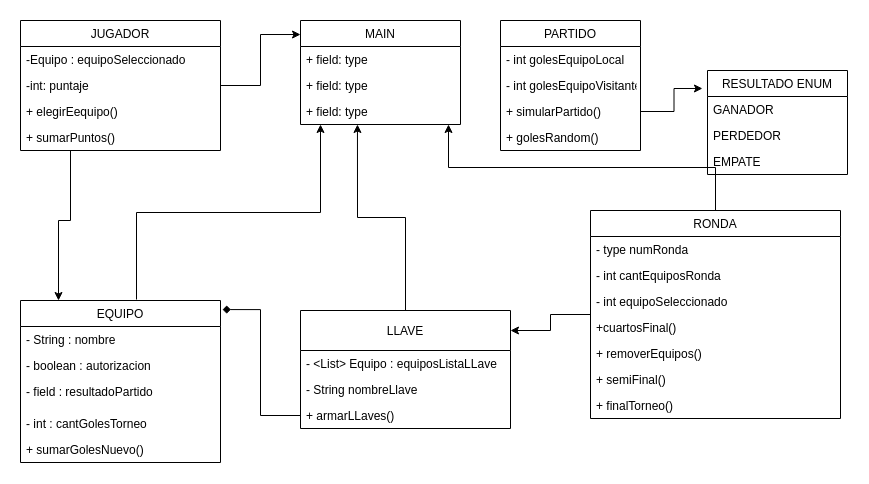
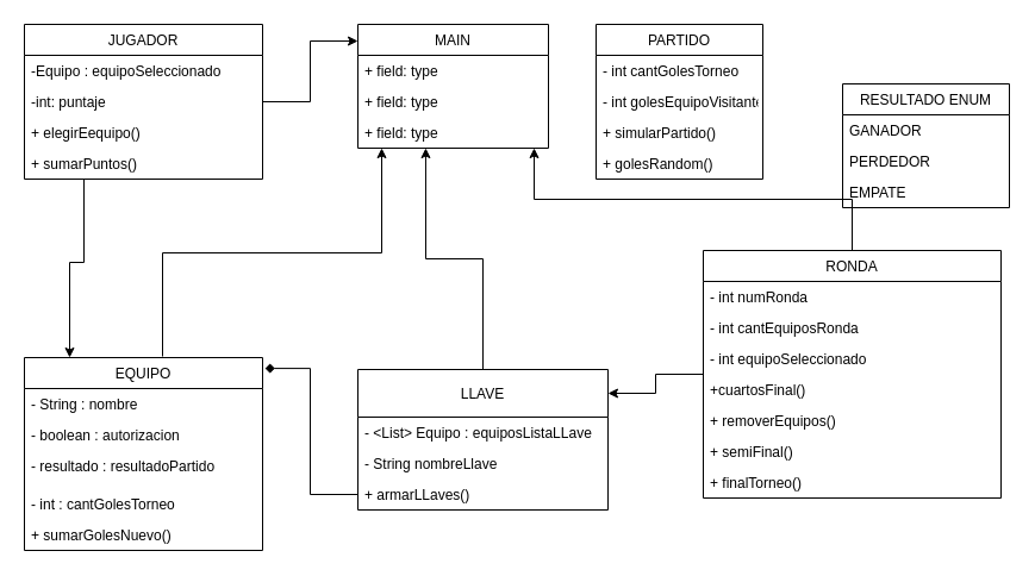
  <mxCell id="0" />
  <mxCell id="1" parent="0" />
  <mxCell id="2" value="PARTIDO" style="swimlane;fontStyle=0;childLayout=stackLayout;horizontal=1;startSize=26;fillColor=none;horizontalStack=0;resizeParent=1;resizeParentMax=0;resizeLast=0;collapsible=1;marginBottom=0;" parent="1" vertex="1"><mxGeometry x="500" width="140" height="130" as="geometry" y="20" /></mxCell>
- <mxCell id="3" value="- int golesEquipoLocal" style="text;strokeColor=none;fillColor=none;align=left;verticalAlign=top;spacingLeft=4;spacingRight=4;overflow=hidden;rotatable=0;points=[[0,0.5],[1,0.5]];portConstraint=eastwest;" parent="2" vertex="1"><mxGeometry y="26" width="140" height="26" as="geometry" /></mxCell>
+ <mxCell id="3" value="- int cantGolesTorneo" style="text;strokeColor=none;fillColor=none;align=left;verticalAlign=top;spacingLeft=4;spacingRight=4;overflow=hidden;rotatable=0;points=[[0,0.5],[1,0.5]];portConstraint=eastwest;" parent="2" vertex="1"><mxGeometry y="26" width="140" height="26" as="geometry" /></mxCell>
  <mxCell id="4" value="- int golesEquipoVisitante" style="text;strokeColor=none;fillColor=none;align=left;verticalAlign=top;spacingLeft=4;spacingRight=4;overflow=hidden;rotatable=0;points=[[0,0.5],[1,0.5]];portConstraint=eastwest;" parent="2" vertex="1"><mxGeometry y="52" width="140" height="26" as="geometry" /></mxCell>
  <mxCell id="5" value="+ simularPartido()" style="text;strokeColor=none;fillColor=none;align=left;verticalAlign=top;spacingLeft=4;spacingRight=4;overflow=hidden;rotatable=0;points=[[0,0.5],[1,0.5]];portConstraint=eastwest;" parent="2" vertex="1"><mxGeometry y="78" width="140" height="26" as="geometry" /></mxCell>
  <mxCell id="6" value="+ golesRandom()" style="text;strokeColor=none;fillColor=none;align=left;verticalAlign=top;spacingLeft=4;spacingRight=4;overflow=hidden;rotatable=0;points=[[0,0.5],[1,0.5]];portConstraint=eastwest;" parent="2" vertex="1"><mxGeometry y="104" width="140" height="26" as="geometry" /></mxCell>
  <mxCell id="7" value="MAIN" style="swimlane;fontStyle=0;childLayout=stackLayout;horizontal=1;startSize=26;fillColor=none;horizontalStack=0;resizeParent=1;resizeParentMax=0;resizeLast=0;collapsible=1;marginBottom=0;" parent="1" vertex="1"><mxGeometry x="300" width="160" height="104" as="geometry" y="20" /></mxCell>
  <mxCell id="8" value="+ field: type" style="text;strokeColor=none;fillColor=none;align=left;verticalAlign=top;spacingLeft=4;spacingRight=4;overflow=hidden;rotatable=0;points=[[0,0.5],[1,0.5]];portConstraint=eastwest;" parent="7" vertex="1"><mxGeometry y="26" width="160" height="26" as="geometry" /></mxCell>
  <mxCell id="9" value="+ field: type" style="text;strokeColor=none;fillColor=none;align=left;verticalAlign=top;spacingLeft=4;spacingRight=4;overflow=hidden;rotatable=0;points=[[0,0.5],[1,0.5]];portConstraint=eastwest;" parent="7" vertex="1"><mxGeometry y="52" width="160" height="26" as="geometry" /></mxCell>
  <mxCell id="10" value="+ field: type" style="text;strokeColor=none;fillColor=none;align=left;verticalAlign=top;spacingLeft=4;spacingRight=4;overflow=hidden;rotatable=0;points=[[0,0.5],[1,0.5]];portConstraint=eastwest;" parent="7" vertex="1"><mxGeometry y="78" width="160" height="26" as="geometry" /></mxCell>
  <mxCell id="11" style="edgeStyle=orthogonalEdgeStyle;rounded=0;orthogonalLoop=1;jettySize=auto;html=1;entryX=0.356;entryY=1;entryDx=0;entryDy=0;entryPerimeter=0;" parent="1" source="12" target="10" edge="1"><mxGeometry relative="1" as="geometry" /></mxCell>
  <mxCell id="12" value="LLAVE" style="swimlane;fontStyle=0;childLayout=stackLayout;horizontal=1;startSize=40;fillColor=none;horizontalStack=0;resizeParent=1;resizeParentMax=0;resizeLast=0;collapsible=1;marginBottom=0;" parent="1" vertex="1"><mxGeometry x="300" y="310" width="210" height="118" as="geometry" /></mxCell>
  <mxCell id="13" value="- &lt;List&gt; Equipo : equiposListaLLave" style="text;strokeColor=none;fillColor=none;align=left;verticalAlign=top;spacingLeft=4;spacingRight=4;overflow=hidden;rotatable=0;points=[[0,0.5],[1,0.5]];portConstraint=eastwest;" parent="12" vertex="1"><mxGeometry y="40" width="210" height="26" as="geometry" /></mxCell>
  <mxCell id="14" value="- String nombreLlave" style="text;strokeColor=none;fillColor=none;align=left;verticalAlign=top;spacingLeft=4;spacingRight=4;overflow=hidden;rotatable=0;points=[[0,0.5],[1,0.5]];portConstraint=eastwest;" parent="12" vertex="1"><mxGeometry y="66" width="210" height="26" as="geometry" /></mxCell>
  <mxCell id="15" value="+ armarLLaves()" style="text;strokeColor=none;fillColor=none;align=left;verticalAlign=top;spacingLeft=4;spacingRight=4;overflow=hidden;rotatable=0;points=[[0,0.5],[1,0.5]];portConstraint=eastwest;" parent="12" vertex="1"><mxGeometry y="92" width="210" height="26" as="geometry" /></mxCell>
  <mxCell id="16" style="edgeStyle=orthogonalEdgeStyle;rounded=0;orthogonalLoop=1;jettySize=auto;html=1;entryX=0.925;entryY=1;entryDx=0;entryDy=0;entryPerimeter=0;" parent="1" source="18" target="10" edge="1"><mxGeometry relative="1" as="geometry" /></mxCell>
  <mxCell id="17" value="" style="edgeStyle=orthogonalEdgeStyle;rounded=0;orthogonalLoop=1;jettySize=auto;html=1;" edge="1" parent="1" source="18" target="12"><mxGeometry relative="1" as="geometry"><mxPoint x="510" y="330" as="targetPoint" /><Array as="points"><mxPoint x="550" y="314" /><mxPoint x="550" y="330" /></Array></mxGeometry></mxCell>
  <mxCell id="18" value="RONDA" style="swimlane;fontStyle=0;childLayout=stackLayout;horizontal=1;startSize=26;fillColor=none;horizontalStack=0;resizeParent=1;resizeParentMax=0;resizeLast=0;collapsible=1;marginBottom=0;" parent="1" vertex="1"><mxGeometry x="590" y="210" width="250" height="208" as="geometry" /></mxCell>
- <mxCell id="19" value="- type numRonda" style="text;strokeColor=none;fillColor=none;align=left;verticalAlign=top;spacingLeft=4;spacingRight=4;overflow=hidden;rotatable=0;points=[[0,0.5],[1,0.5]];portConstraint=eastwest;" parent="18" vertex="1"><mxGeometry y="26" width="250" height="26" as="geometry" /></mxCell>
+ <mxCell id="19" value="- int numRonda" style="text;strokeColor=none;fillColor=none;align=left;verticalAlign=top;spacingLeft=4;spacingRight=4;overflow=hidden;rotatable=0;points=[[0,0.5],[1,0.5]];portConstraint=eastwest;" parent="18" vertex="1"><mxGeometry y="26" width="250" height="26" as="geometry" /></mxCell>
  <mxCell id="20" value="- int cantEquiposRonda" style="text;strokeColor=none;fillColor=none;align=left;verticalAlign=top;spacingLeft=4;spacingRight=4;overflow=hidden;rotatable=0;points=[[0,0.5],[1,0.5]];portConstraint=eastwest;" parent="18" vertex="1"><mxGeometry y="52" width="250" height="26" as="geometry" /></mxCell>
  <mxCell id="21" value="- int equipoSeleccionado" style="text;strokeColor=none;fillColor=none;align=left;verticalAlign=top;spacingLeft=4;spacingRight=4;overflow=hidden;rotatable=0;points=[[0,0.5],[1,0.5]];portConstraint=eastwest;" parent="18" vertex="1"><mxGeometry y="78" width="250" height="26" as="geometry" /></mxCell>
  <mxCell id="22" value="+cuartosFinal()" style="text;strokeColor=none;fillColor=none;align=left;verticalAlign=top;spacingLeft=4;spacingRight=4;overflow=hidden;rotatable=0;points=[[0,0.5],[1,0.5]];portConstraint=eastwest;" parent="18" vertex="1"><mxGeometry y="104" width="250" height="26" as="geometry" /></mxCell>
  <mxCell id="23" value="+ removerEquipos()" style="text;strokeColor=none;fillColor=none;align=left;verticalAlign=top;spacingLeft=4;spacingRight=4;overflow=hidden;rotatable=0;points=[[0,0.5],[1,0.5]];portConstraint=eastwest;" parent="18" vertex="1"><mxGeometry y="130" width="250" height="26" as="geometry" /></mxCell>
  <mxCell id="24" value="+ semiFinal()" style="text;strokeColor=none;fillColor=none;align=left;verticalAlign=top;spacingLeft=4;spacingRight=4;overflow=hidden;rotatable=0;points=[[0,0.5],[1,0.5]];portConstraint=eastwest;" parent="18" vertex="1"><mxGeometry y="156" width="250" height="26" as="geometry" /></mxCell>
  <mxCell id="25" value="+ finalTorneo()" style="text;strokeColor=none;fillColor=none;align=left;verticalAlign=top;spacingLeft=4;spacingRight=4;overflow=hidden;rotatable=0;points=[[0,0.5],[1,0.5]];portConstraint=eastwest;" parent="18" vertex="1"><mxGeometry y="182" width="250" height="26" as="geometry" /></mxCell>
  <mxCell id="26" value="RESULTADO ENUM" style="swimlane;fontStyle=0;childLayout=stackLayout;horizontal=1;startSize=26;fillColor=none;horizontalStack=0;resizeParent=1;resizeParentMax=0;resizeLast=0;collapsible=1;marginBottom=0;" parent="1" vertex="1"><mxGeometry x="707" y="70" width="140" height="104" as="geometry" /></mxCell>
  <mxCell id="27" value="GANADOR" style="text;strokeColor=none;fillColor=none;align=left;verticalAlign=top;spacingLeft=4;spacingRight=4;overflow=hidden;rotatable=0;points=[[0,0.5],[1,0.5]];portConstraint=eastwest;" parent="26" vertex="1"><mxGeometry y="26" width="140" height="26" as="geometry" /></mxCell>
  <mxCell id="28" value="PERDEDOR" style="text;strokeColor=none;fillColor=none;align=left;verticalAlign=top;spacingLeft=4;spacingRight=4;overflow=hidden;rotatable=0;points=[[0,0.5],[1,0.5]];portConstraint=eastwest;" parent="26" vertex="1"><mxGeometry y="52" width="140" height="26" as="geometry" /></mxCell>
  <mxCell id="29" value="EMPATE" style="text;strokeColor=none;fillColor=none;align=left;verticalAlign=top;spacingLeft=4;spacingRight=4;overflow=hidden;rotatable=0;points=[[0,0.5],[1,0.5]];portConstraint=eastwest;" parent="26" vertex="1"><mxGeometry y="78" width="140" height="26" as="geometry" /></mxCell>
  <mxCell id="30" value="JUGADOR" style="swimlane;fontStyle=0;childLayout=stackLayout;horizontal=1;startSize=26;fillColor=none;horizontalStack=0;resizeParent=1;resizeParentMax=0;resizeLast=0;collapsible=1;marginBottom=0;" parent="1" vertex="1"><mxGeometry width="200" height="130" as="geometry" x="20" y="20"><mxRectangle y="80" width="100" height="30" as="alternateBounds" /></mxGeometry></mxCell>
  <mxCell id="31" value="-Equipo : equipoSeleccionado" style="text;strokeColor=none;fillColor=none;align=left;verticalAlign=top;spacingLeft=4;spacingRight=4;overflow=hidden;rotatable=0;points=[[0,0.5],[1,0.5]];portConstraint=eastwest;" parent="30" vertex="1"><mxGeometry y="26" width="200" height="26" as="geometry" /></mxCell>
  <mxCell id="32" value="-int: puntaje" style="text;strokeColor=none;fillColor=none;align=left;verticalAlign=top;spacingLeft=4;spacingRight=4;overflow=hidden;rotatable=0;points=[[0,0.5],[1,0.5]];portConstraint=eastwest;" parent="30" vertex="1"><mxGeometry y="52" width="200" height="26" as="geometry" /></mxCell>
  <mxCell id="33" value="+ elegirEequipo()" style="text;strokeColor=none;fillColor=none;align=left;verticalAlign=top;spacingLeft=4;spacingRight=4;overflow=hidden;rotatable=0;points=[[0,0.5],[1,0.5]];portConstraint=eastwest;" parent="30" vertex="1"><mxGeometry y="78" width="200" height="26" as="geometry" /></mxCell>
  <mxCell id="34" value="+ sumarPuntos()" style="text;strokeColor=none;fillColor=none;align=left;verticalAlign=top;spacingLeft=4;spacingRight=4;overflow=hidden;rotatable=0;points=[[0,0.5],[1,0.5]];portConstraint=eastwest;" vertex="1" parent="30"><mxGeometry y="104" width="200" height="26" as="geometry" /></mxCell>
  <mxCell id="35" style="edgeStyle=orthogonalEdgeStyle;rounded=0;orthogonalLoop=1;jettySize=auto;html=1;entryX=0.125;entryY=1;entryDx=0;entryDy=0;entryPerimeter=0;exitX=0.58;exitY=-0.006;exitDx=0;exitDy=0;exitPerimeter=0;" parent="1" source="36" target="10" edge="1"><mxGeometry relative="1" as="geometry" /></mxCell>
  <mxCell id="36" value="EQUIPO" style="swimlane;fontStyle=0;childLayout=stackLayout;horizontal=1;startSize=26;fillColor=none;horizontalStack=0;resizeParent=1;resizeParentMax=0;resizeLast=0;collapsible=1;marginBottom=0;" parent="1" vertex="1"><mxGeometry y="300" width="200" height="162" as="geometry" x="20" /></mxCell>
  <mxCell id="37" value="- String : nombre" style="text;strokeColor=none;fillColor=none;align=left;verticalAlign=top;spacingLeft=4;spacingRight=4;overflow=hidden;rotatable=0;points=[[0,0.5],[1,0.5]];portConstraint=eastwest;" parent="36" vertex="1"><mxGeometry y="26" width="200" height="26" as="geometry" /></mxCell>
  <mxCell id="38" value="- boolean : autorizacion" style="text;strokeColor=none;fillColor=none;align=left;verticalAlign=top;spacingLeft=4;spacingRight=4;overflow=hidden;rotatable=0;points=[[0,0.5],[1,0.5]];portConstraint=eastwest;" parent="36" vertex="1"><mxGeometry y="52" width="200" height="26" as="geometry" /></mxCell>
- <mxCell id="39" value="- field : resultadoPartido" style="text;strokeColor=none;fillColor=none;align=left;verticalAlign=top;spacingLeft=4;spacingRight=4;overflow=hidden;rotatable=0;points=[[0,0.5],[1,0.5]];portConstraint=eastwest;" parent="36" vertex="1"><mxGeometry y="78" width="200" height="32" as="geometry" /></mxCell>
+ <mxCell id="39" value="- resultado : resultadoPartido" style="text;strokeColor=none;fillColor=none;align=left;verticalAlign=top;spacingLeft=4;spacingRight=4;overflow=hidden;rotatable=0;points=[[0,0.5],[1,0.5]];portConstraint=eastwest;" parent="36" vertex="1"><mxGeometry y="78" width="200" height="32" as="geometry" /></mxCell>
  <mxCell id="40" value="- int : cantGolesTorneo" style="text;strokeColor=none;fillColor=none;align=left;verticalAlign=top;spacingLeft=4;spacingRight=4;overflow=hidden;rotatable=0;points=[[0,0.5],[1,0.5]];portConstraint=eastwest;" parent="36" vertex="1"><mxGeometry y="110" width="200" height="26" as="geometry" /></mxCell>
  <mxCell id="41" value="+ sumarGolesNuevo()" style="text;strokeColor=none;fillColor=none;align=left;verticalAlign=top;spacingLeft=4;spacingRight=4;overflow=hidden;rotatable=0;points=[[0,0.5],[1,0.5]];portConstraint=eastwest;" parent="36" vertex="1"><mxGeometry y="136" width="200" height="26" as="geometry" /></mxCell>
  <mxCell id="42" value="" style="edgeStyle=orthogonalEdgeStyle;rounded=0;orthogonalLoop=1;jettySize=auto;html=1;entryX=0;entryY=0.135;entryDx=0;entryDy=0;entryPerimeter=0;" parent="1" source="32" target="7" edge="1"><mxGeometry relative="1" as="geometry"><mxPoint x="290" y="30" as="targetPoint" /></mxGeometry></mxCell>
  <mxCell id="43" style="edgeStyle=orthogonalEdgeStyle;rounded=0;orthogonalLoop=1;jettySize=auto;html=1;exitX=0.195;exitY=1;exitDx=0;exitDy=0;exitPerimeter=0;" edge="1" parent="1" source="34"><mxGeometry relative="1" as="geometry"><mxPoint y="163" as="sourcePoint" x="20" /><mxPoint x="58" y="300" as="targetPoint" /><Array as="points"><mxPoint x="70" y="150" /><mxPoint x="70" y="220" /><mxPoint x="58" y="220" /><mxPoint x="58" y="300" /></Array></mxGeometry></mxCell>
- <mxCell id="44" value="" style="edgeStyle=orthogonalEdgeStyle;rounded=0;orthogonalLoop=1;jettySize=auto;html=1;entryX=-0.036;entryY=0.173;entryDx=0;entryDy=0;entryPerimeter=0;" edge="1" parent="1" source="5" target="26"><mxGeometry relative="1" as="geometry" /></mxCell>
  <mxCell id="45" value="" style="edgeStyle=orthogonalEdgeStyle;rounded=0;orthogonalLoop=1;jettySize=auto;html=1;entryX=1.01;entryY=0.056;entryDx=0;entryDy=0;entryPerimeter=0;exitX=0;exitY=0.5;exitDx=0;exitDy=0;endArrow=diamond;" edge="1" parent="1" source="15" target="36"><mxGeometry relative="1" as="geometry" /></mxCell>
